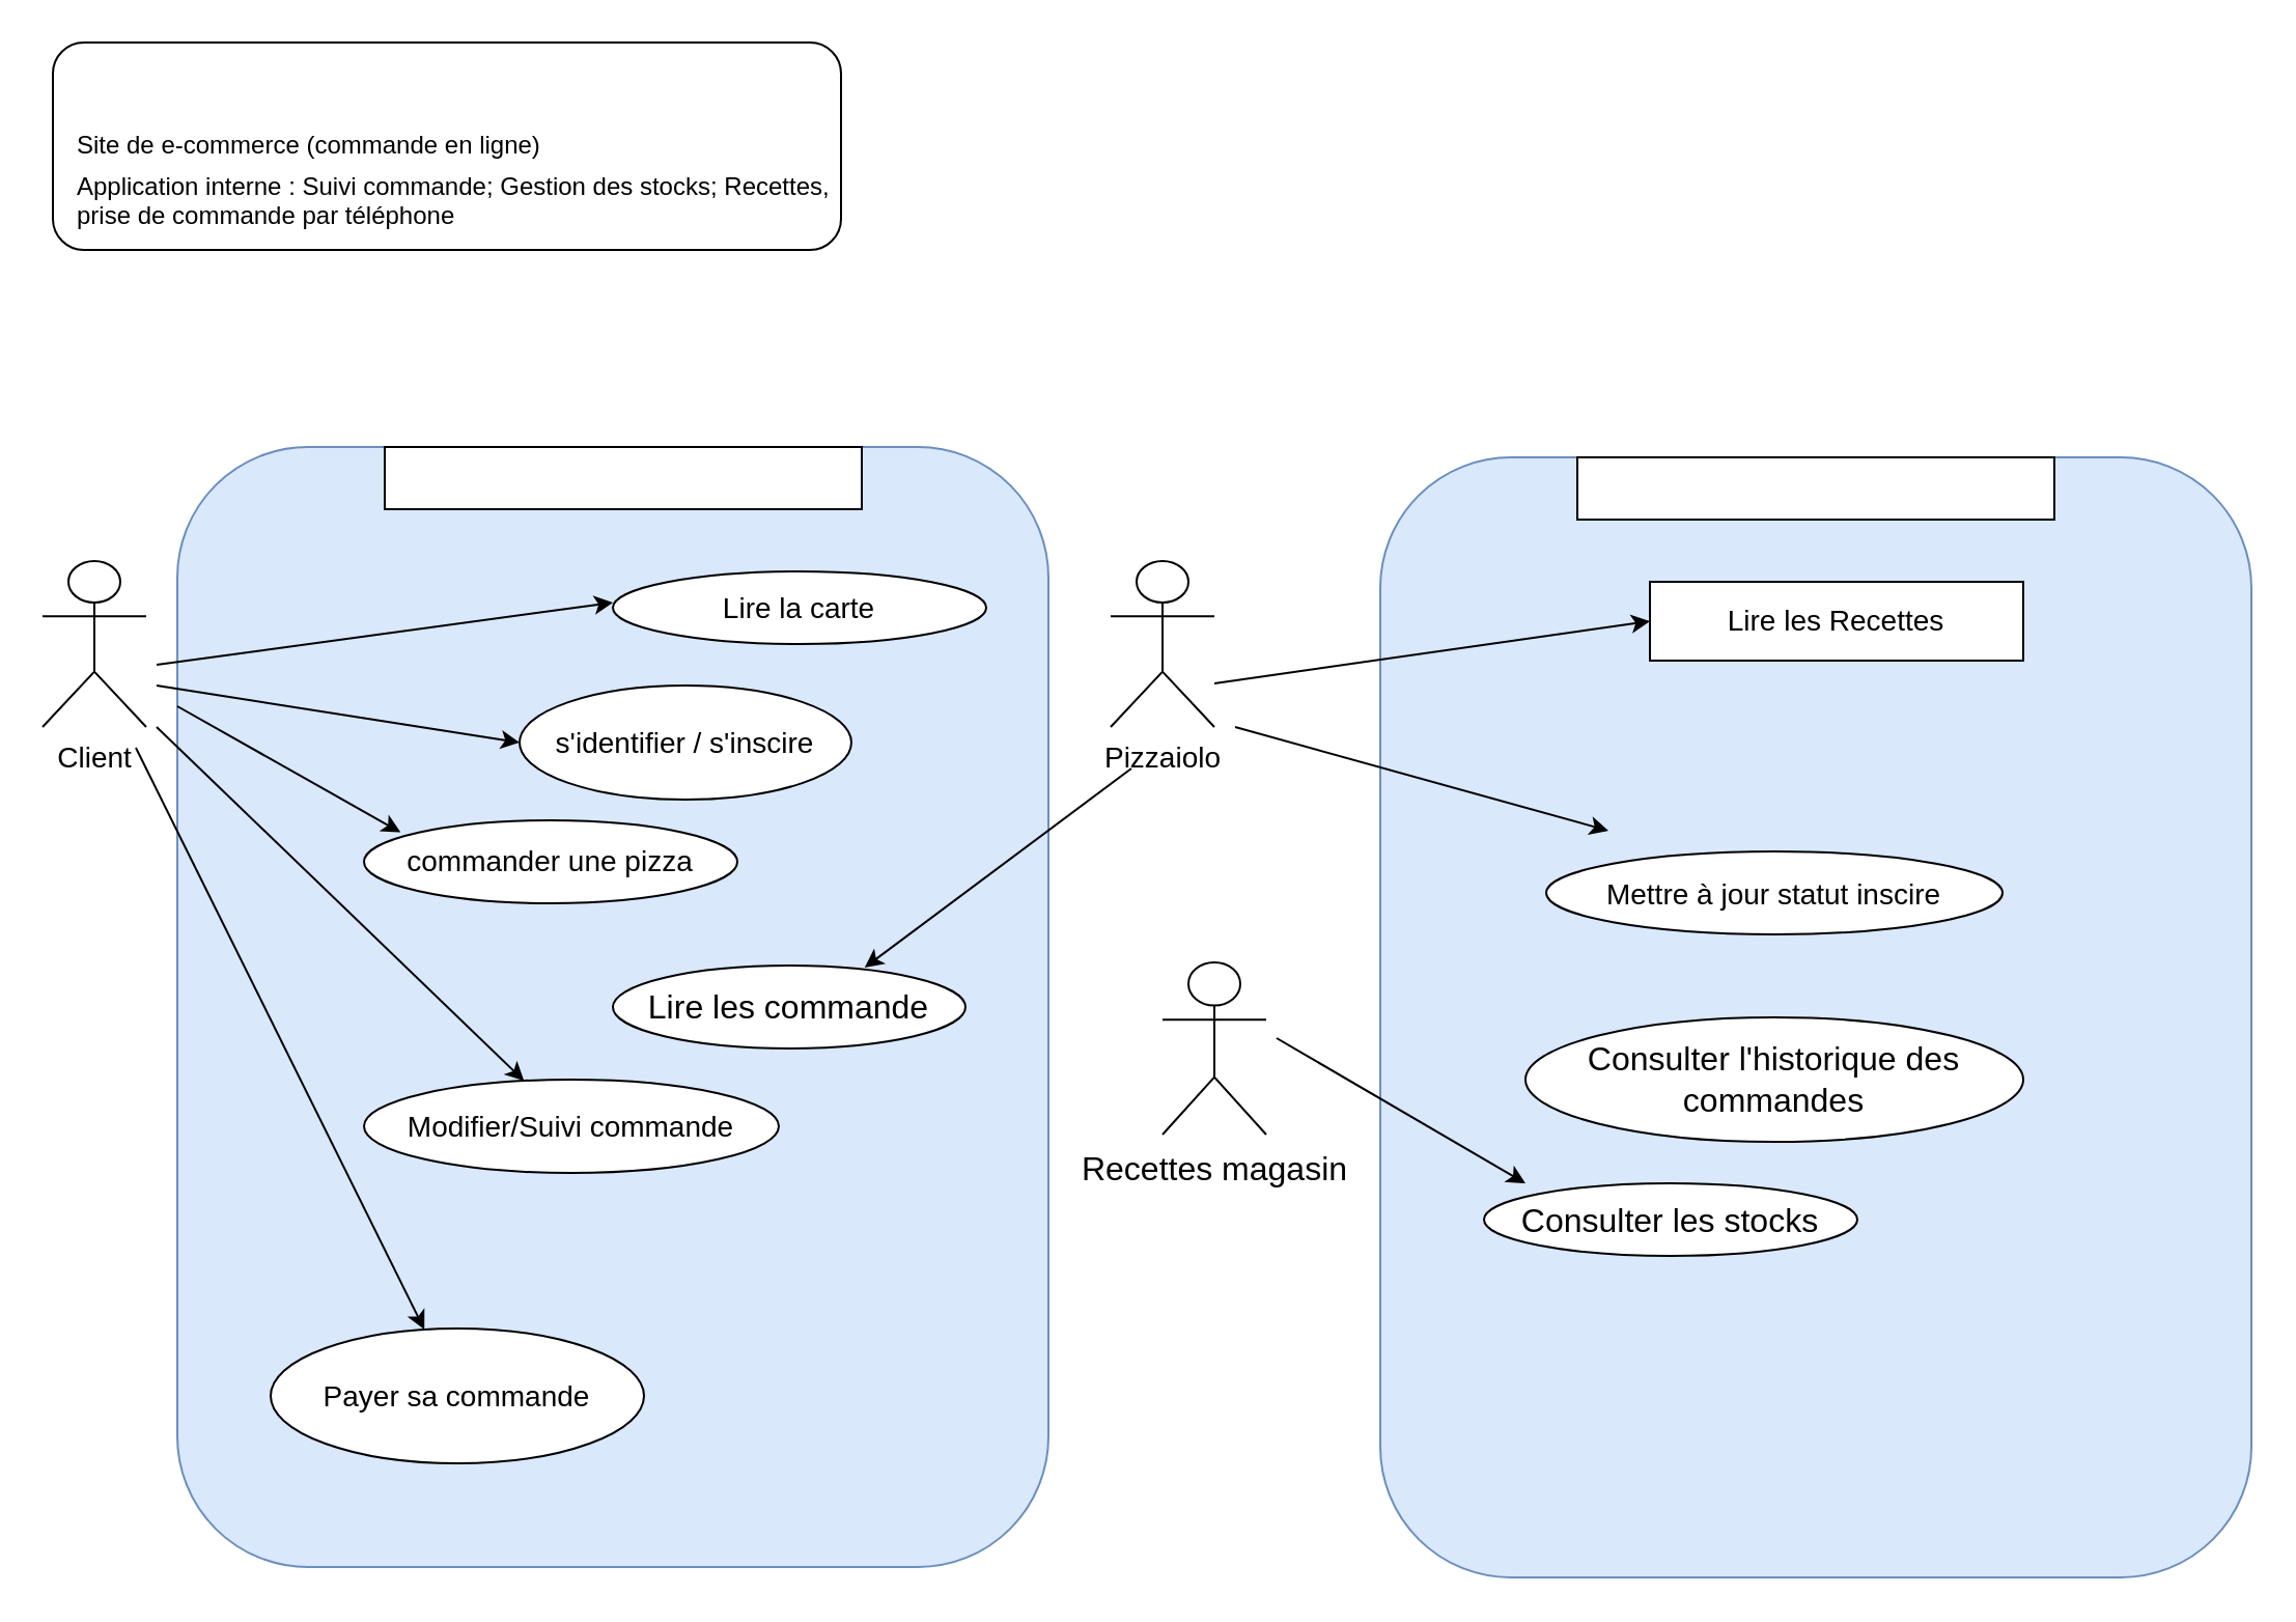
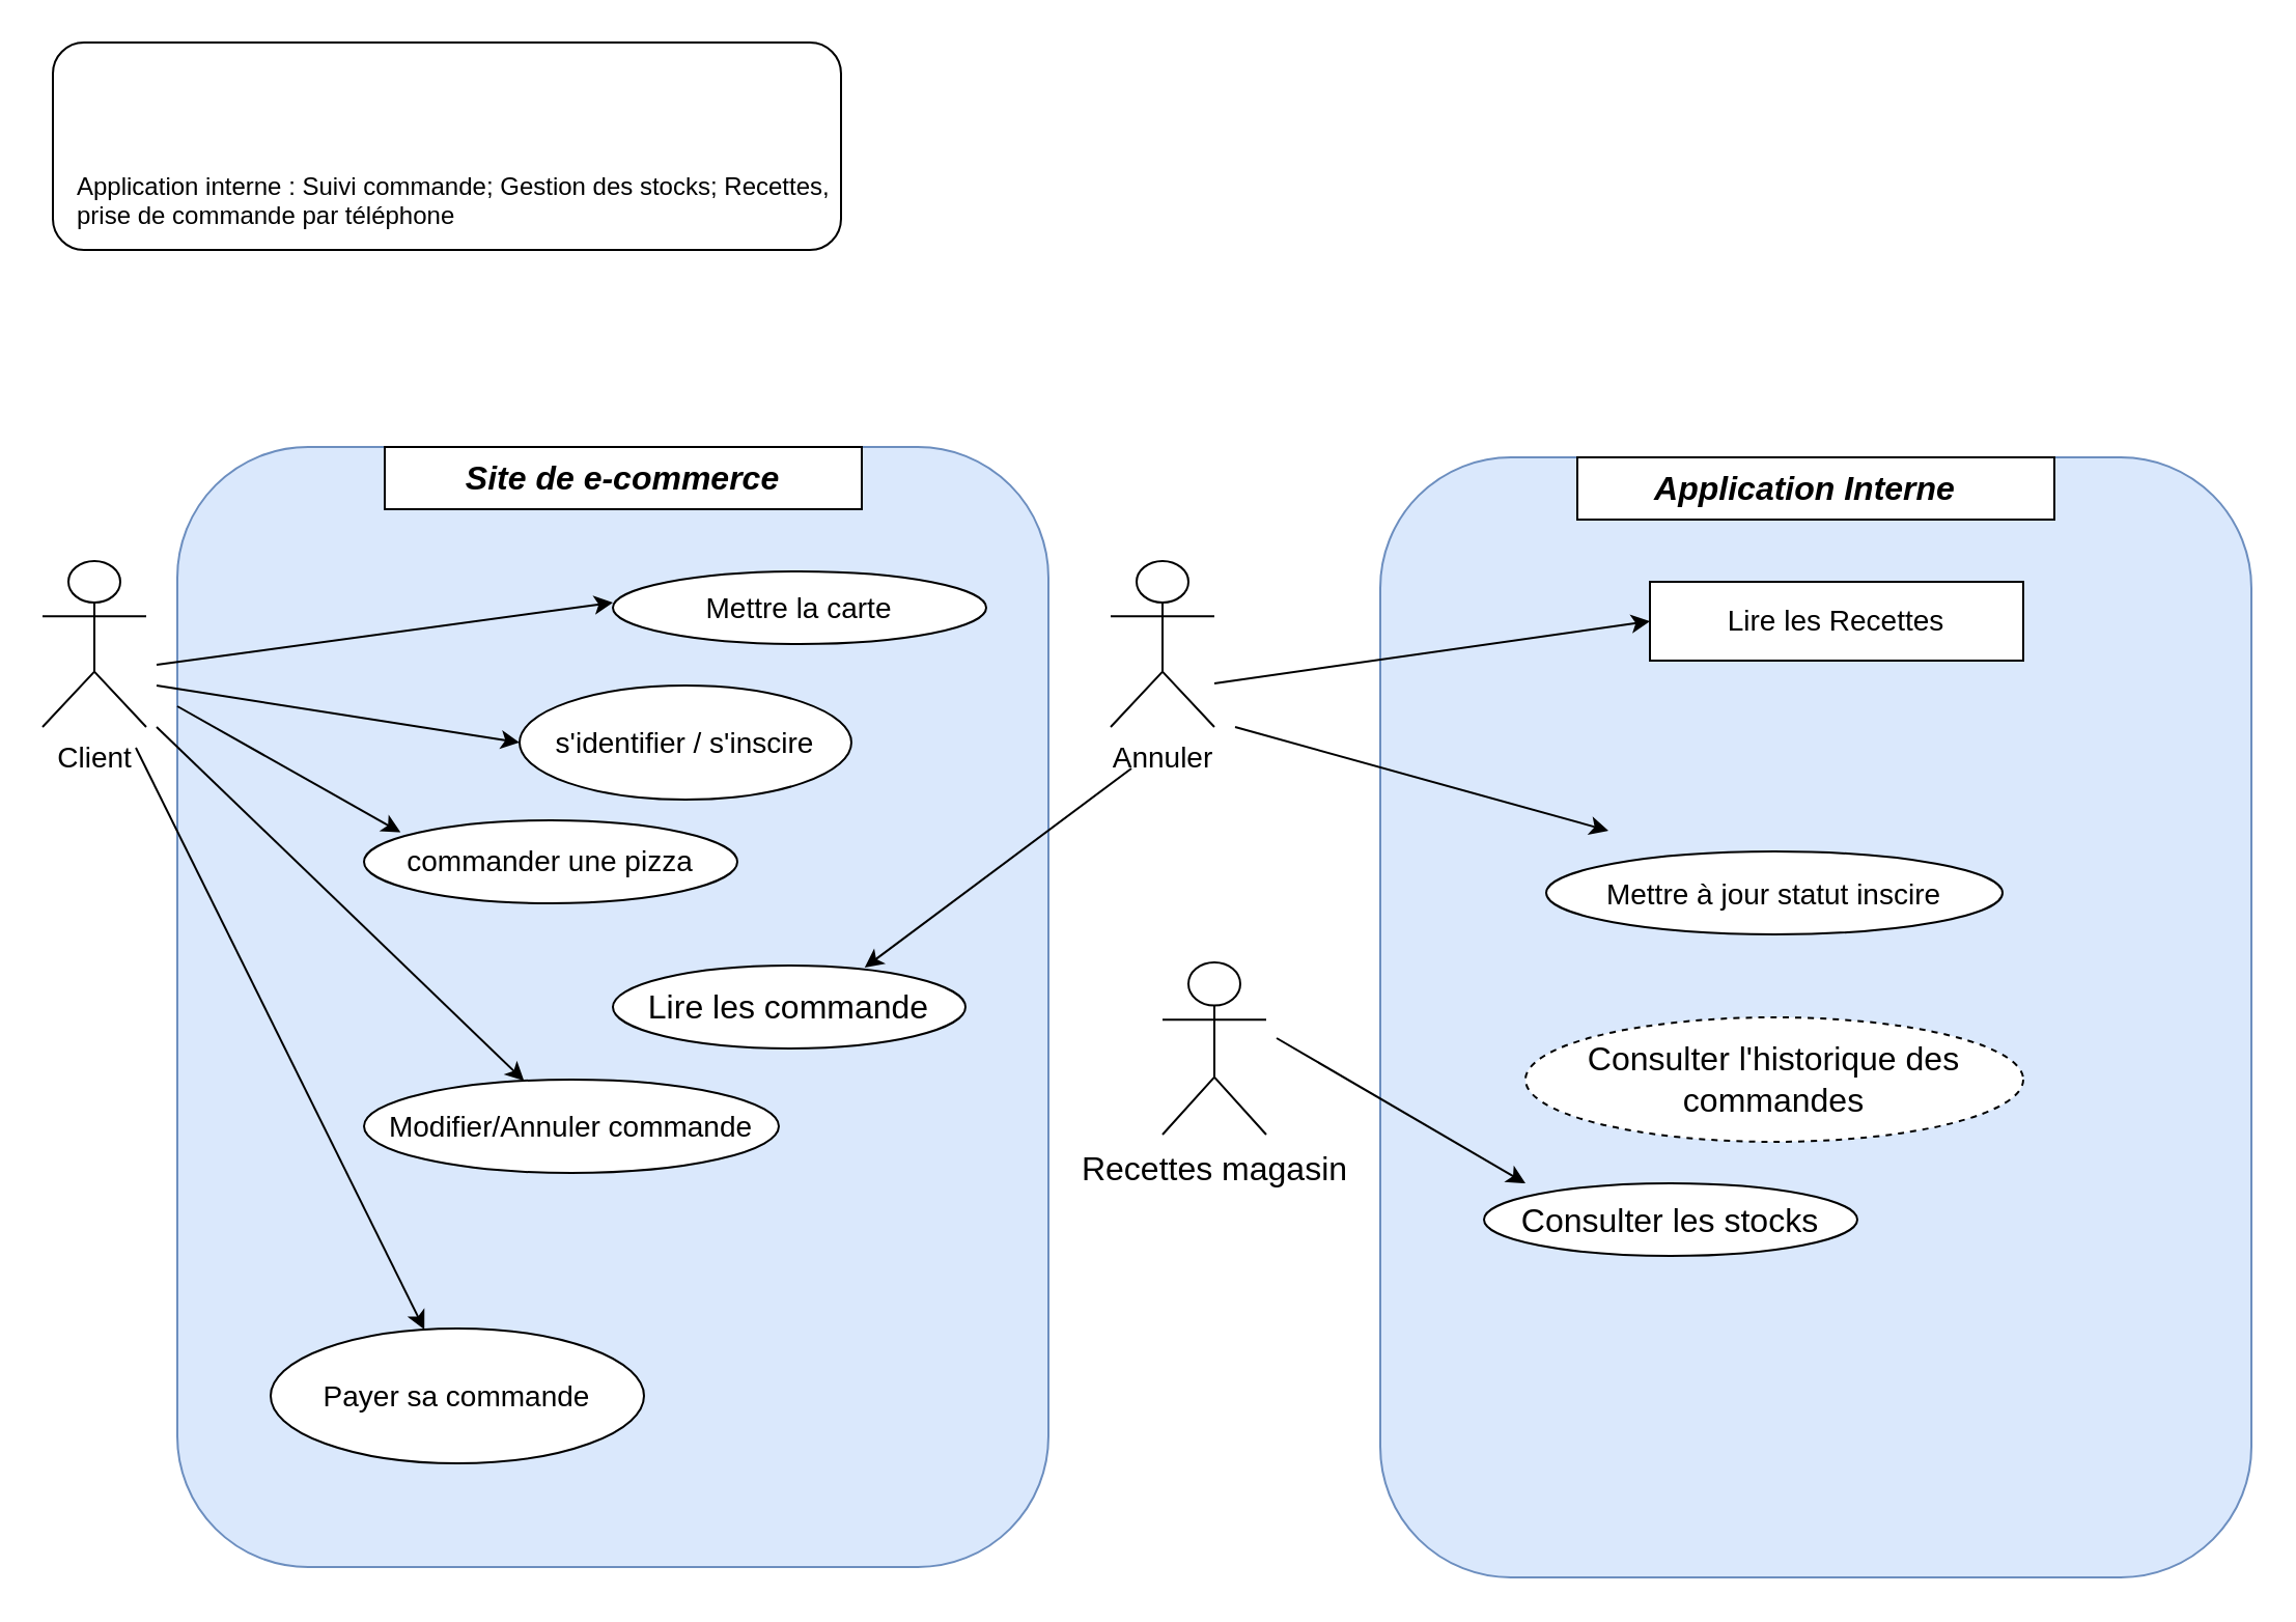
  <mxCell id="0" />
  <mxCell id="1" parent="0" />
  <mxCell id="2" value="" style="rounded=1;whiteSpace=wrap;html=1;fontSize=14;align=center;fillColor=#dae8fc;strokeColor=#6c8ebf;direction=south;movable=0;resizable=0;rotatable=0;deletable=0;editable=0;connectable=0;fontStyle=0" vertex="1" parent="1"><mxGeometry x="665" y="220" width="420" height="540" as="geometry" /></mxCell>
  <mxCell id="3" value="" style="rounded=1;whiteSpace=wrap;html=1;fontSize=14;align=center;fillColor=#dae8fc;strokeColor=#6c8ebf;direction=south;movable=1;resizable=1;rotatable=1;deletable=1;editable=1;connectable=1;fontStyle=0" vertex="1" parent="1"><mxGeometry x="85" y="215" width="420" height="540" as="geometry" /></mxCell>
  <mxCell id="4" value="" style="rounded=0;whiteSpace=wrap;html=1;fontSize=14;align=center;" vertex="1" parent="1"><mxGeometry x="185" y="215" width="230" height="30" as="geometry" /></mxCell>
  <mxCell id="5" value="" style="group" vertex="1" connectable="0" parent="1"><mxGeometry x="25" y="20" width="390" height="100" as="geometry" /></mxCell>
  <mxCell id="6" value="" style="rounded=1;whiteSpace=wrap;html=1;fontSize=14;align=center;" vertex="1" parent="5"><mxGeometry width="380" height="100" as="geometry" /></mxCell>
- <mxCell id="7" value="Site de e-commerce (commande en ligne)" style="text;html=1;resizable=0;points=[];autosize=1;align=left;verticalAlign=top;spacingTop=-4;" vertex="1" parent="5"><mxGeometry x="10" y="40" width="240" height="20" as="geometry" /></mxCell>
  <mxCell id="8" value="Application interne : Suivi commande; Gestion des stocks; Recettes,&amp;nbsp;&lt;br&gt;prise de commande par téléphone" style="text;html=1;resizable=0;points=[];autosize=1;align=left;verticalAlign=top;spacingTop=-4;" vertex="1" parent="5"><mxGeometry x="10" y="60" width="380" height="30" as="geometry" /></mxCell>
+ <mxCell id="9" value="&lt;b&gt;&lt;i&gt;Site de e-commerce&lt;/i&gt;&lt;/b&gt;" style="text;html=1;strokeColor=none;fillColor=none;align=center;verticalAlign=middle;whiteSpace=wrap;rounded=0;fontSize=16;" vertex="1" parent="1"><mxGeometry x="205" y="220" width="190" height="20" as="geometry" /></mxCell>
  <mxCell id="10" value="Client" style="shape=umlActor;verticalLabelPosition=bottom;labelBackgroundColor=#ffffff;verticalAlign=top;html=1;outlineConnect=0;fontSize=14;align=center;" vertex="1" parent="1"><mxGeometry x="20" y="270" width="50" height="80" as="geometry" /></mxCell>
  <mxCell id="11" value="commander une pizza" style="ellipse;whiteSpace=wrap;html=1;fontSize=14;align=center;" vertex="1" parent="1"><mxGeometry x="175" y="395" width="180" height="40" as="geometry" /></mxCell>
- <mxCell id="12" value="Lire la carte" style="ellipse;whiteSpace=wrap;html=1;fontSize=14;align=center;" vertex="1" parent="1"><mxGeometry x="295" y="275" width="180" height="35" as="geometry" /></mxCell>
+ <mxCell id="12" value="Mettre la carte" style="ellipse;whiteSpace=wrap;html=1;fontSize=14;align=center;" vertex="1" parent="1"><mxGeometry x="295" y="275" width="180" height="35" as="geometry" /></mxCell>
  <mxCell id="13" value="Payer sa commande" style="ellipse;whiteSpace=wrap;html=1;fontSize=14;align=center;" vertex="1" parent="1"><mxGeometry x="130" y="640" width="180" height="65" as="geometry" /></mxCell>
  <mxCell id="14" value="s'identifier / s'inscire" style="ellipse;whiteSpace=wrap;html=1;fontSize=14;align=center;" vertex="1" parent="1"><mxGeometry x="250" y="330" width="160" height="55" as="geometry" /></mxCell>
- <mxCell id="15" value="Pizzaiolo" style="shape=umlActor;verticalLabelPosition=bottom;labelBackgroundColor=#ffffff;verticalAlign=top;html=1;outlineConnect=0;fontSize=14;align=center;" vertex="1" parent="1"><mxGeometry x="535" y="270" width="50" height="80" as="geometry" /></mxCell>
+ <mxCell id="15" value="Annuler" style="shape=umlActor;verticalLabelPosition=bottom;labelBackgroundColor=#ffffff;verticalAlign=top;html=1;outlineConnect=0;fontSize=14;align=center;" vertex="1" parent="1"><mxGeometry x="535" y="270" width="50" height="80" as="geometry" /></mxCell>
  <mxCell id="16" value="Lire les commande" style="ellipse;whiteSpace=wrap;html=1;fontSize=16;align=center;" vertex="1" parent="1"><mxGeometry x="295" y="465" width="170" height="40" as="geometry" /></mxCell>
  <mxCell id="17" value="" style="endArrow=classic;html=1;fontSize=16;entryX=0.714;entryY=0.025;entryDx=0;entryDy=0;entryPerimeter=0;" edge="1" parent="1" target="16"><mxGeometry width="50" height="50" relative="1" as="geometry"><mxPoint x="545" y="370" as="sourcePoint" /><mxPoint x="625" y="418" as="targetPoint" /><Array as="points" /></mxGeometry></mxCell>
  <mxCell id="18" value="" style="endArrow=classic;html=1;fontSize=16;" edge="1" parent="1"><mxGeometry width="50" height="50" relative="1" as="geometry"><mxPoint x="75" y="320" as="sourcePoint" /><mxPoint x="295" y="290" as="targetPoint" /><Array as="points" /></mxGeometry></mxCell>
  <mxCell id="19" value="" style="endArrow=classic;html=1;fontSize=16;entryX=0;entryY=0.5;entryDx=0;entryDy=0;" edge="1" parent="1" target="14"><mxGeometry width="50" height="50" relative="1" as="geometry"><mxPoint x="75" y="330" as="sourcePoint" /><mxPoint x="255" y="330" as="targetPoint" /><Array as="points" /></mxGeometry></mxCell>
  <mxCell id="20" value="" style="endArrow=classic;html=1;fontSize=16;entryX=0.098;entryY=0.144;entryDx=0;entryDy=0;entryPerimeter=0;" edge="1" parent="1" target="11"><mxGeometry width="50" height="50" relative="1" as="geometry"><mxPoint x="85" y="340" as="sourcePoint" /><mxPoint x="235" y="420" as="targetPoint" /><Array as="points" /></mxGeometry></mxCell>
  <mxCell id="21" value="" style="endArrow=classic;html=1;fontSize=16;" edge="1" parent="1" target="13"><mxGeometry width="50" height="50" relative="1" as="geometry"><mxPoint x="65" y="360" as="sourcePoint" /><mxPoint x="225" y="530" as="targetPoint" /><Array as="points" /></mxGeometry></mxCell>
- <mxCell id="22" value="Modifier/Suivi commande" style="ellipse;whiteSpace=wrap;html=1;fontSize=14;align=center;" vertex="1" parent="1"><mxGeometry x="175" y="520" width="200" height="45" as="geometry" /></mxCell>
+ <mxCell id="22" value="Modifier/Annuler commande" style="ellipse;whiteSpace=wrap;html=1;fontSize=14;align=center;" vertex="1" parent="1"><mxGeometry x="175" y="520" width="200" height="45" as="geometry" /></mxCell>
  <mxCell id="23" value="" style="endArrow=classic;html=1;fontSize=16;" edge="1" parent="1" target="22"><mxGeometry width="50" height="50" relative="1" as="geometry"><mxPoint x="75" y="350" as="sourcePoint" /><mxPoint x="234.978" y="640.243" as="targetPoint" /><Array as="points" /></mxGeometry></mxCell>
  <mxCell id="24" value="" style="rounded=0;whiteSpace=wrap;html=1;fontSize=14;align=center;" vertex="1" parent="1"><mxGeometry x="760" y="220" width="230" height="30" as="geometry" /></mxCell>
+ <mxCell id="25" value="&lt;b&gt;&lt;i&gt;Application Interne&lt;/i&gt;&lt;/b&gt;" style="text;html=1;strokeColor=none;fillColor=none;align=center;verticalAlign=middle;whiteSpace=wrap;rounded=0;fontSize=16;" vertex="1" parent="1"><mxGeometry x="775.238" y="225" width="190" height="20" as="geometry" /></mxCell>
  <mxCell id="26" value="Recettes magasin" style="shape=umlActor;verticalLabelPosition=bottom;labelBackgroundColor=#ffffff;verticalAlign=top;html=1;outlineConnect=0;fontSize=16;align=center;" vertex="1" parent="1"><mxGeometry x="560" y="463.5" width="50" height="83" as="geometry" /></mxCell>
  <mxCell id="27" value="Lire les Recettes" style="whiteSpace=wrap;html=1;fontSize=14;align=center;rounded=0;" vertex="1" parent="1"><mxGeometry x="795" y="280" width="180" height="38" as="geometry" /></mxCell>
  <mxCell id="28" value="Consulter les stocks" style="ellipse;whiteSpace=wrap;html=1;fontSize=16;align=center;" vertex="1" parent="1"><mxGeometry x="715" y="570" width="180" height="35" as="geometry" /></mxCell>
  <mxCell id="29" value="" style="endArrow=classic;html=1;fontSize=16;entryX=0;entryY=0.5;entryDx=0;entryDy=0;" edge="1" parent="1" target="27"><mxGeometry width="50" height="50" relative="1" as="geometry"><mxPoint x="585" y="329" as="sourcePoint" /><mxPoint x="805" y="318" as="targetPoint" /><Array as="points" /></mxGeometry></mxCell>
  <mxCell id="30" value="&lt;font style=&quot;font-size: 14px&quot;&gt;Mettre à jour statut inscire&lt;/font&gt;" style="ellipse;whiteSpace=wrap;html=1;fontSize=16;align=center;" vertex="1" parent="1"><mxGeometry x="745" y="410" width="220" height="40" as="geometry" /></mxCell>
  <mxCell id="31" value="" style="endArrow=classic;html=1;fontSize=16;" edge="1" parent="1"><mxGeometry width="50" height="50" relative="1" as="geometry"><mxPoint x="595" y="350" as="sourcePoint" /><mxPoint x="775" y="400" as="targetPoint" /></mxGeometry></mxCell>
  <mxCell id="32" value="" style="endArrow=classic;html=1;fontSize=16;" edge="1" parent="1"><mxGeometry width="50" height="50" relative="1" as="geometry"><mxPoint x="615" y="500" as="sourcePoint" /><mxPoint x="735" y="570" as="targetPoint" /></mxGeometry></mxCell>
- <mxCell id="33" value="Consulter l'historique des commandes" style="ellipse;whiteSpace=wrap;html=1;fontSize=16;align=center;" vertex="1" parent="1"><mxGeometry x="735" y="490" width="240" height="60" as="geometry" /></mxCell>
+ <mxCell id="33" value="Consulter l'historique des commandes" style="ellipse;whiteSpace=wrap;html=1;fontSize=16;align=center;dashed=1;" vertex="1" parent="1"><mxGeometry x="735" y="490" width="240" height="60" as="geometry" /></mxCell>
